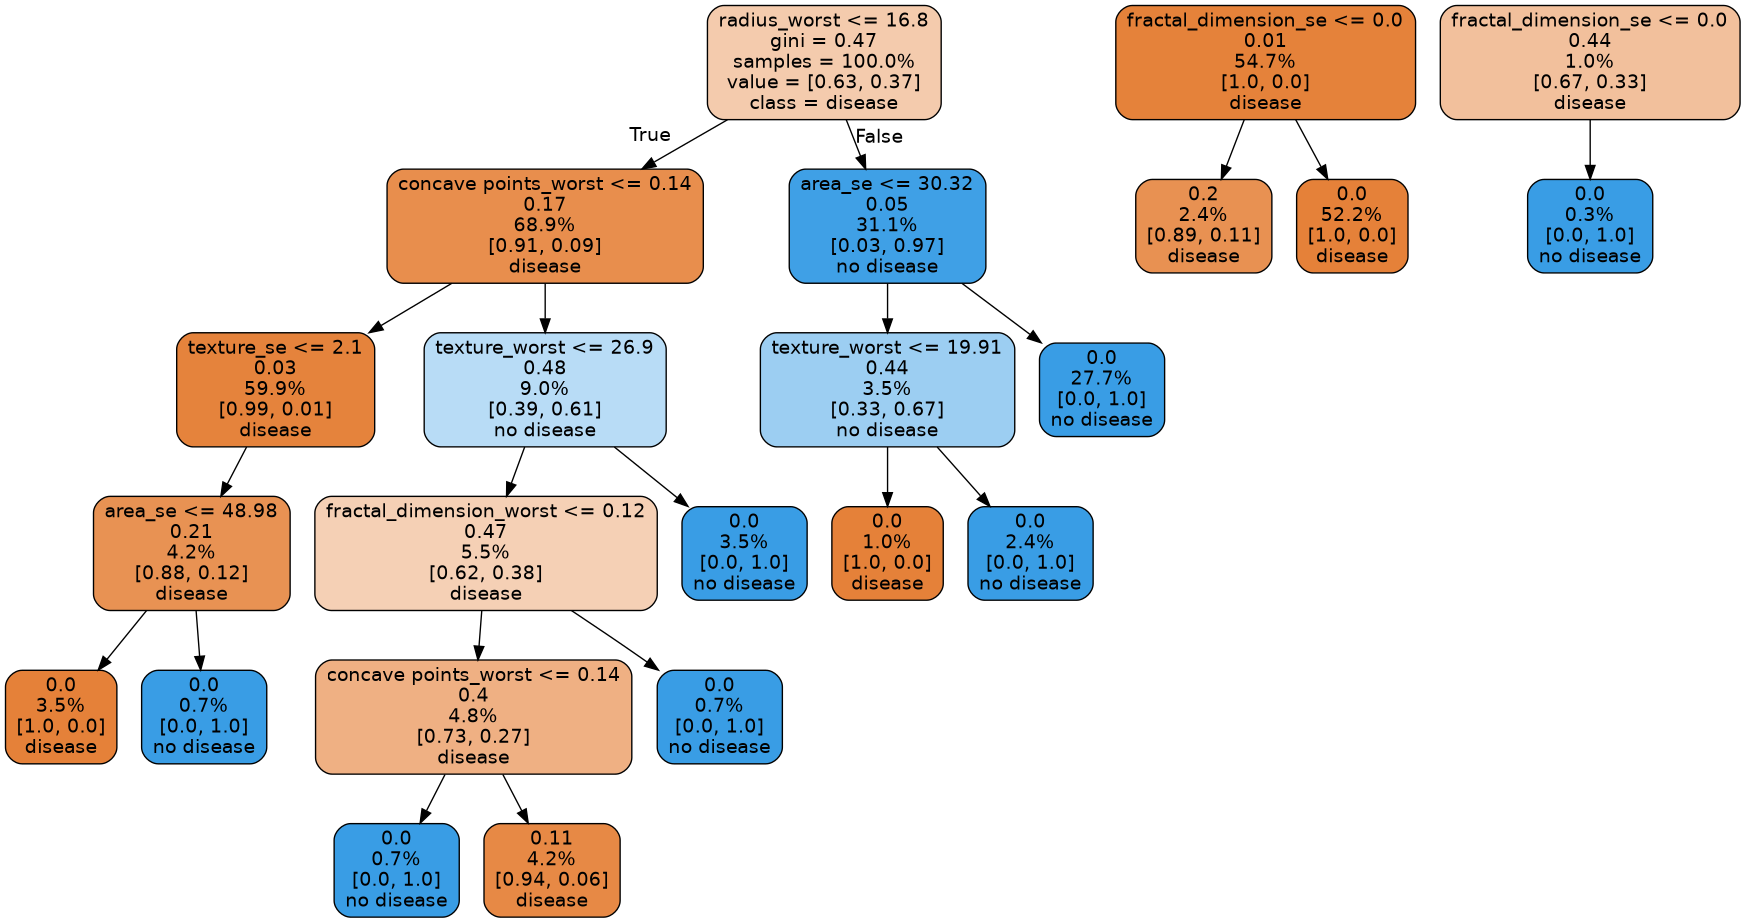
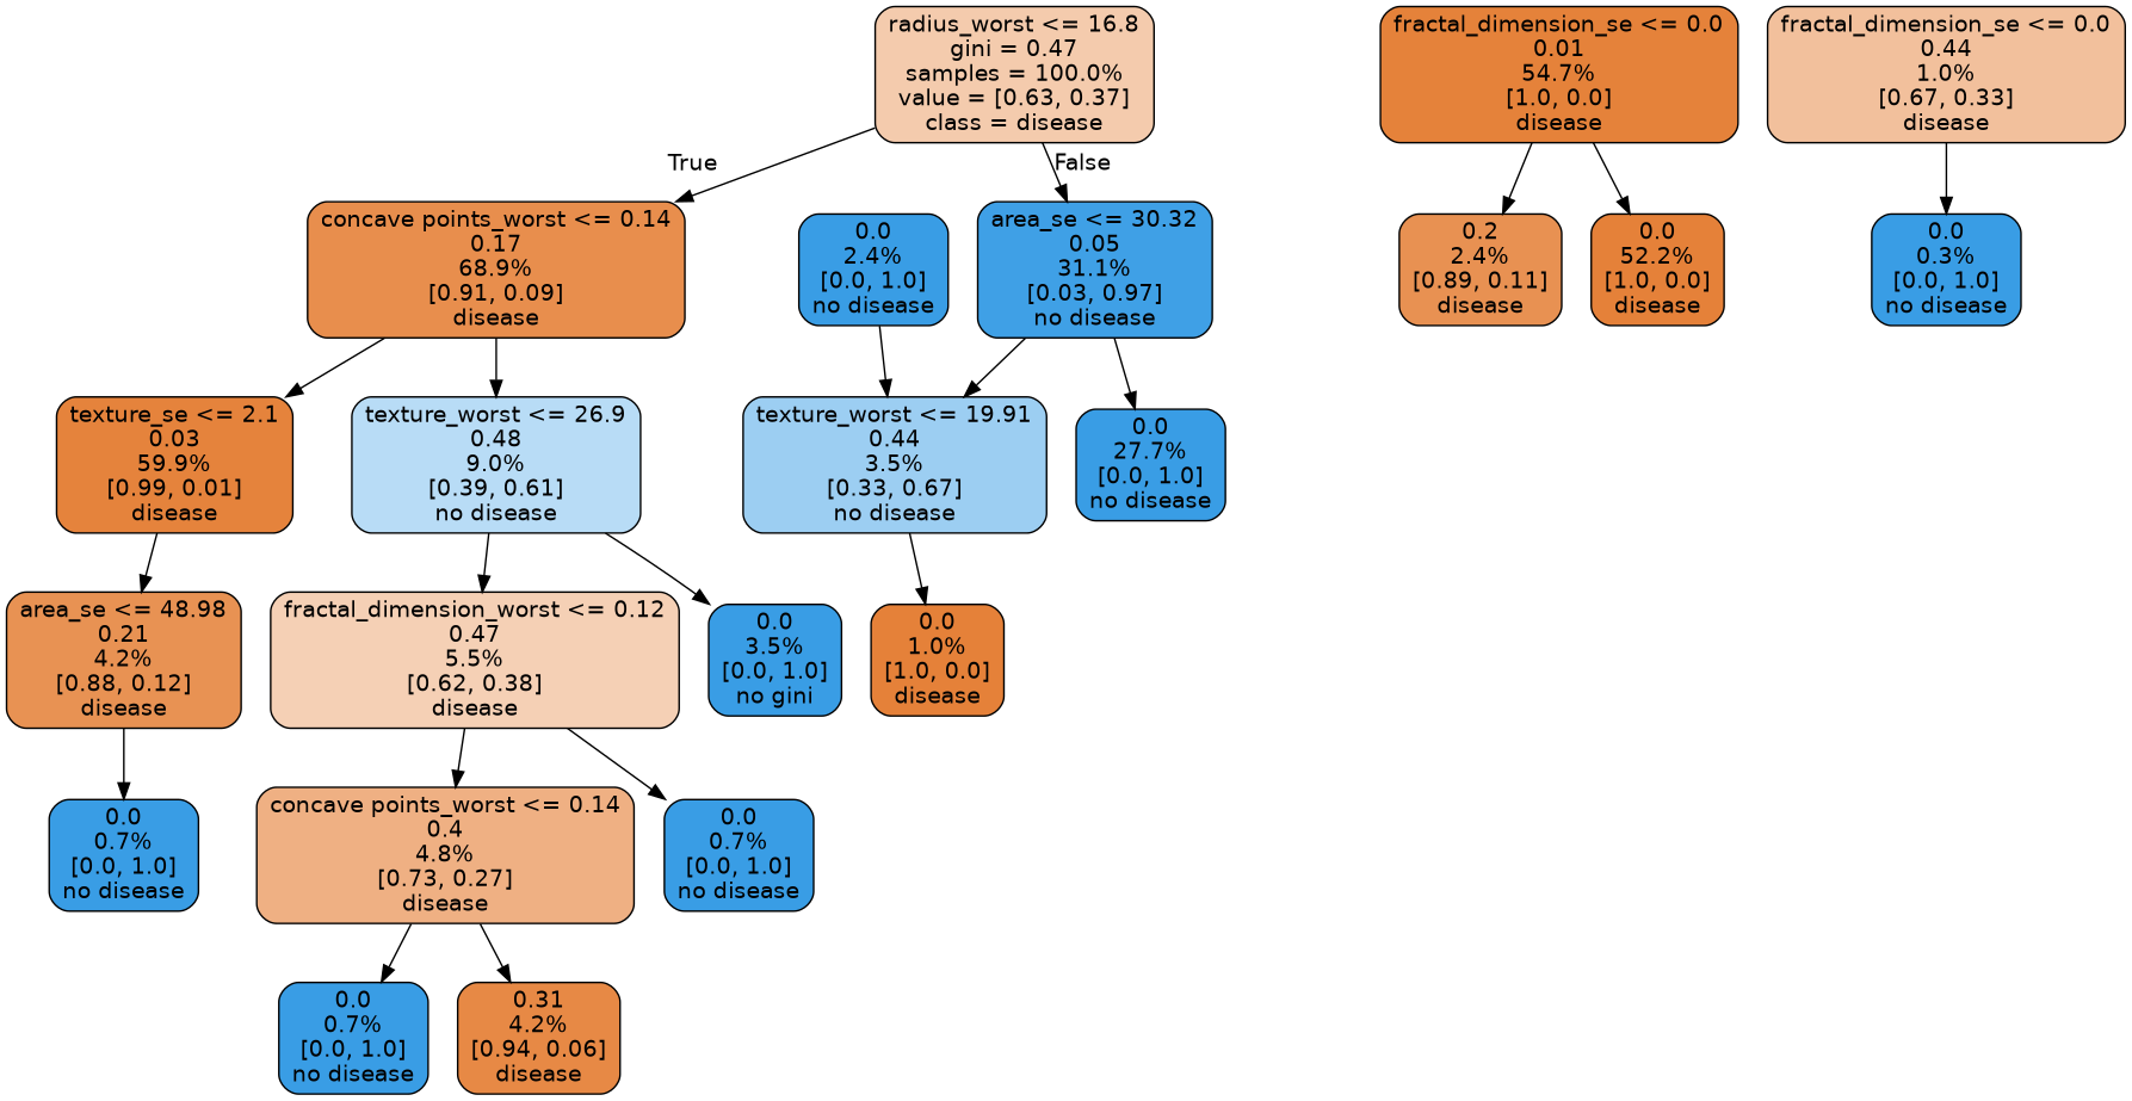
  digraph {
    node [color=black fillcolor="#399de5" fontname=helvetica shape=box style="filled, rounded"]
    edge [fontname=helvetica]
    n1 [fillcolor="#f4cbad" label="radius_worst <= 16.8\ngini = 0.47\nsamples = 100.0%\nvalue = [0.63, 0.37]\nclass = disease"]
    n2 [fillcolor="#e88e4d" label="concave points_worst <= 0.14\n0.17\n68.9%\n[0.91, 0.09]\ndisease"]
    n3 [fillcolor="#3fa0e6" label="area_se <= 30.32\n0.05\n31.1%\n[0.03, 0.97]\nno disease"]
    n4 [fillcolor="#e5833c" label="texture_se <= 2.1\n0.03\n59.9%\n[0.99, 0.01]\ndisease"]
    n5 [fillcolor="#b8dcf6" label="texture_worst <= 26.9\n0.48\n9.0%\n[0.39, 0.61]\nno disease"]
    n6 [fillcolor="#9ccef2" label="texture_worst <= 19.91\n0.44\n3.5%\n[0.33, 0.67]\nno disease"]
    n7 [label="0.0\n27.7%\n[0.0, 1.0]\nno disease"]
    n8 [fillcolor="#e89253" label="area_se <= 48.98\n0.21\n4.2%\n[0.88, 0.12]\ndisease"]
    n9 [fillcolor="#f5d0b5" label="fractal_dimension_worst <= 0.12\n0.47\n5.5%\n[0.62, 0.38]\ndisease"]
-   n10 [label="0.0\n3.5%\n[0.0, 1.0]\nno disease"]
-   n11 [fillcolor="#e58139" label="0.0\n3.5%\n[1.0, 0.0]\ndisease"]
+   n10 [label="0.0\n3.5%\n[0.0, 1.0]\nno gini"]
    n12 [label="0.0\n0.7%\n[0.0, 1.0]\nno disease"]
    n13 [fillcolor="#e5823a" label="fractal_dimension_se <= 0.0\n0.01\n54.7%\n[1.0, 0.0]\ndisease"]
    n14 [fillcolor="#e89152" label="0.2\n2.4%\n[0.89, 0.11]\ndisease"]
    n15 [fillcolor="#e58139" label="0.0\n52.2%\n[1.0, 0.0]\ndisease"]
    n16 [fillcolor="#f2c09c" label="fractal_dimension_se <= 0.0\n0.44\n1.0%\n[0.67, 0.33]\ndisease"]
    n17 [label="0.0\n0.3%\n[0.0, 1.0]\nno disease"]
    n18 [fillcolor="#efb083" label="concave points_worst <= 0.14\n0.4\n4.8%\n[0.73, 0.27]\ndisease"]
    n19 [label="0.0\n0.7%\n[0.0, 1.0]\nno disease"]
    n20 [label="0.0\n0.7%\n[0.0, 1.0]\nno disease"]
-   n21 [fillcolor="#e78945" label="0.11\n4.2%\n[0.94, 0.06]\ndisease"]
+   n21 [fillcolor="#e78945" label="0.31\n4.2%\n[0.94, 0.06]\ndisease"]
    n22 [fillcolor="#e58139" label="0.0\n1.0%\n[1.0, 0.0]\ndisease"]
    n23 [label="0.0\n2.4%\n[0.0, 1.0]\nno disease"]
    n1 -> n2 [headlabel=True labelangle=45 labeldistance=2.5]
    n1 -> n3 [headlabel=False labelangle=-45 labeldistance=2.5]
    n2 -> n4
    n2 -> n5
    n3 -> n6
    n3 -> n7
    n4 -> n8
    n5 -> n9
    n5 -> n10
    n6 -> n22
-   n6 -> n23
-   n8 -> n11
+   n23 -> n6
    n8 -> n12
    n9 -> n18
    n9 -> n19
    n13 -> n14
    n13 -> n15
    n16 -> n17
    n18 -> n20
    n18 -> n21
  }
